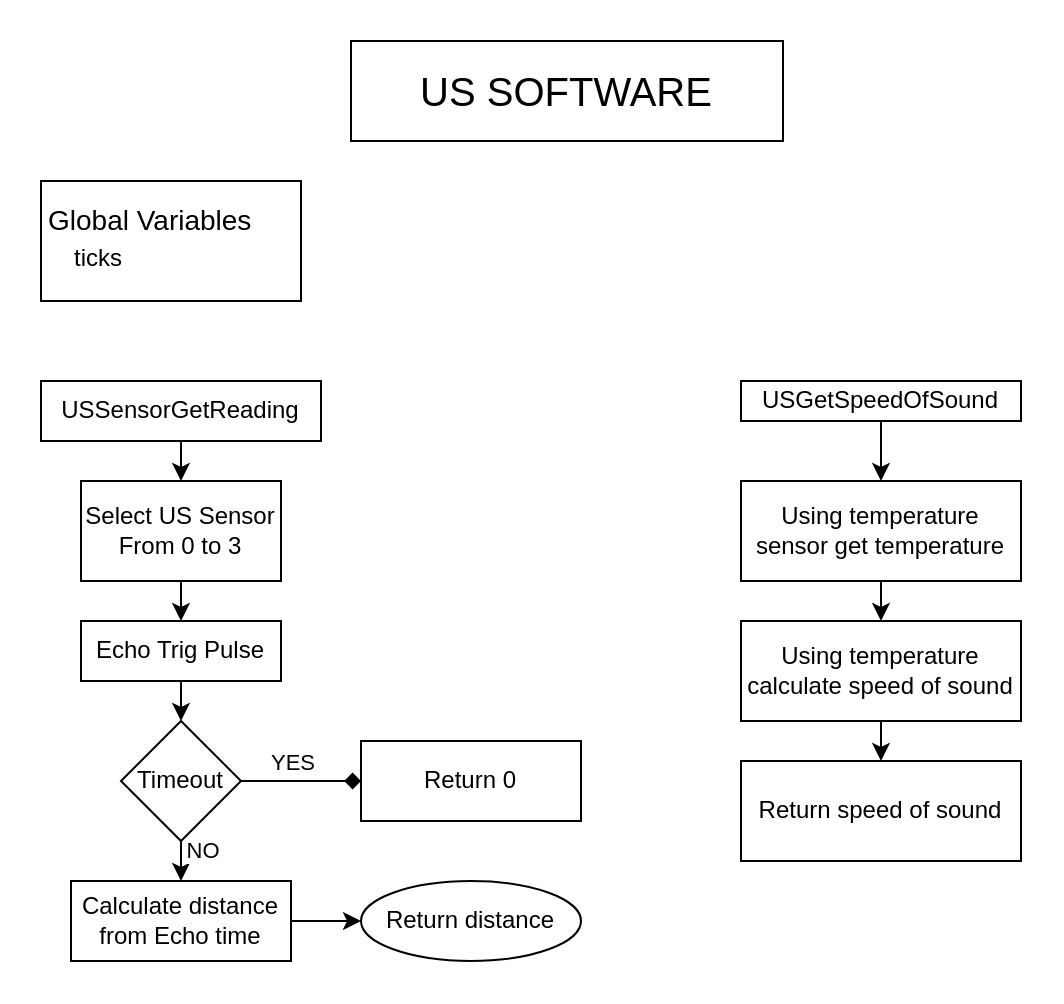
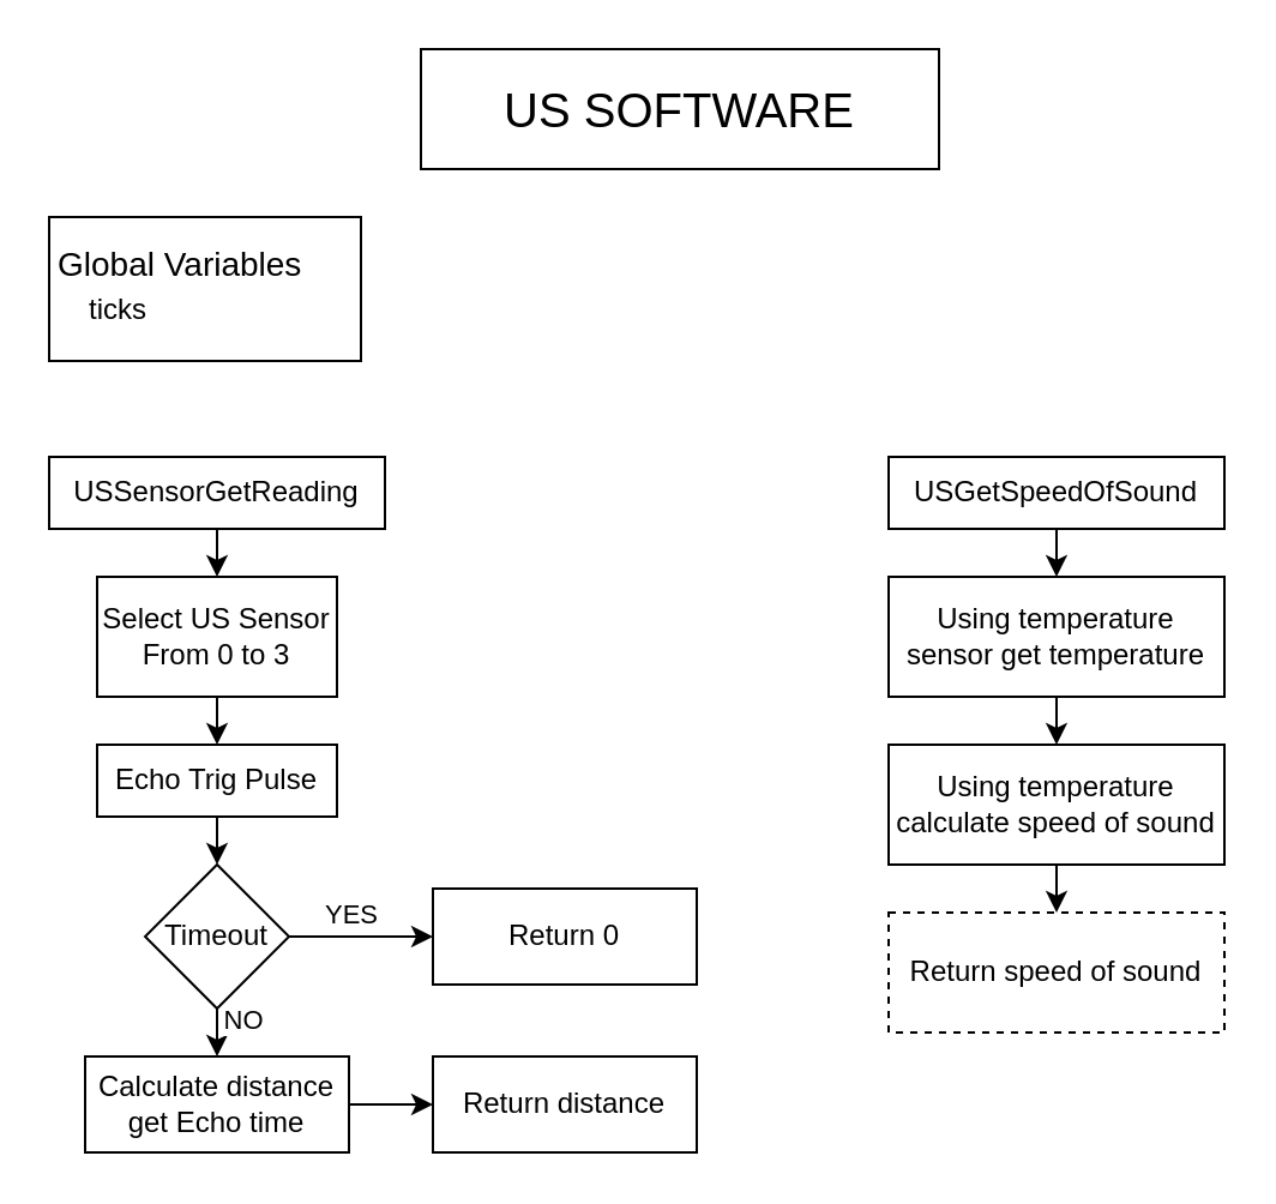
  <mxCell id="0" />
  <mxCell id="1" parent="0" />
  <mxCell id="2" value="&lt;font style=&quot;font-size: 20px;&quot;&gt;US SOFTWARE&lt;/font&gt;" style="rounded=0;whiteSpace=wrap;html=1;" parent="1" vertex="1"><mxGeometry x="175" y="20" width="216" height="50" as="geometry" /></mxCell>
  <mxCell id="3" style="edgeStyle=orthogonalEdgeStyle;rounded=0;orthogonalLoop=1;jettySize=auto;html=1;exitX=0.5;exitY=1;exitDx=0;exitDy=0;entryX=0.5;entryY=0;entryDx=0;entryDy=0;" edge="1" parent="1" source="4" target="6"><mxGeometry relative="1" as="geometry" /></mxCell>
  <mxCell id="4" value="USSensorGetReading" style="rounded=0;whiteSpace=wrap;html=1;container=0;" parent="1" vertex="1"><mxGeometry x="20" y="190" width="140" height="30" as="geometry" /></mxCell>
  <mxCell id="5" style="edgeStyle=orthogonalEdgeStyle;rounded=0;orthogonalLoop=1;jettySize=auto;html=1;exitX=0.5;exitY=1;exitDx=0;exitDy=0;entryX=0.5;entryY=0;entryDx=0;entryDy=0;" edge="1" parent="1" source="6" target="8"><mxGeometry relative="1" as="geometry" /></mxCell>
  <mxCell id="6" value="Select US Sensor&lt;div&gt;From 0 to 3&lt;/div&gt;" style="rounded=0;whiteSpace=wrap;html=1;" vertex="1" parent="1"><mxGeometry x="40" y="240" width="100" height="50" as="geometry" /></mxCell>
  <mxCell id="7" style="edgeStyle=orthogonalEdgeStyle;rounded=0;orthogonalLoop=1;jettySize=auto;html=1;exitX=0.5;exitY=1;exitDx=0;exitDy=0;entryX=0.5;entryY=0;entryDx=0;entryDy=0;" edge="1" parent="1" source="8" target="13"><mxGeometry relative="1" as="geometry" /></mxCell>
  <mxCell id="8" value="Echo Trig Pulse" style="rounded=0;whiteSpace=wrap;html=1;" vertex="1" parent="1"><mxGeometry x="40" y="310" width="100" height="30" as="geometry" /></mxCell>
  <mxCell id="9" style="edgeStyle=orthogonalEdgeStyle;rounded=0;orthogonalLoop=1;jettySize=auto;html=1;exitX=0.5;exitY=1;exitDx=0;exitDy=0;entryX=0.5;entryY=0;entryDx=0;entryDy=0;" edge="1" parent="1" source="13" target="15"><mxGeometry relative="1" as="geometry" /></mxCell>
  <mxCell id="10" value="NO" style="edgeLabel;html=1;align=center;verticalAlign=middle;resizable=0;points=[];" vertex="1" connectable="0" parent="9"><mxGeometry x="0.041" y="-2" relative="1" as="geometry"><mxPoint x="12" y="-6" as="offset" /></mxGeometry></mxCell>
- <mxCell id="11" style="edgeStyle=orthogonalEdgeStyle;rounded=0;orthogonalLoop=1;jettySize=auto;html=1;exitX=1;exitY=0.5;exitDx=0;exitDy=0;entryX=0;entryY=0.5;entryDx=0;entryDy=0;endArrow=diamond;" edge="1" parent="1" source="13" target="17"><mxGeometry relative="1" as="geometry" /></mxCell>
+ <mxCell id="11" style="edgeStyle=orthogonalEdgeStyle;rounded=0;orthogonalLoop=1;jettySize=auto;html=1;exitX=1;exitY=0.5;exitDx=0;exitDy=0;entryX=0;entryY=0.5;entryDx=0;entryDy=0;" edge="1" parent="1" source="13" target="17"><mxGeometry relative="1" as="geometry" /></mxCell>
  <mxCell id="12" value="YES" style="edgeLabel;html=1;align=center;verticalAlign=middle;resizable=0;points=[];" vertex="1" connectable="0" parent="11"><mxGeometry x="0.021" y="-1" relative="1" as="geometry"><mxPoint x="-6" y="-11" as="offset" /></mxGeometry></mxCell>
  <mxCell id="13" value="Timeout" style="rhombus;whiteSpace=wrap;html=1;" vertex="1" parent="1"><mxGeometry x="60" y="360" width="60" height="60" as="geometry" /></mxCell>
  <mxCell id="14" style="edgeStyle=orthogonalEdgeStyle;rounded=0;orthogonalLoop=1;jettySize=auto;html=1;exitX=1;exitY=0.5;exitDx=0;exitDy=0;entryX=0;entryY=0.5;entryDx=0;entryDy=0;" edge="1" parent="1" source="15" target="16"><mxGeometry relative="1" as="geometry" /></mxCell>
- <mxCell id="15" value="Calculate distance from Echo time" style="rounded=0;whiteSpace=wrap;html=1;" vertex="1" parent="1"><mxGeometry x="35" y="440" width="110" height="40" as="geometry" /></mxCell>
- <mxCell id="16" value="Return distance" style="ellipse;whiteSpace=wrap;html=1;" vertex="1" parent="1"><mxGeometry x="180" y="440" width="110" height="40" as="geometry" /></mxCell>
+ <mxCell id="15" value="Calculate distance get Echo time" style="rounded=0;whiteSpace=wrap;html=1;" vertex="1" parent="1"><mxGeometry x="35" y="440" width="110" height="40" as="geometry" /></mxCell>
+ <mxCell id="16" value="Return distance" style="rounded=0;whiteSpace=wrap;html=1;" vertex="1" parent="1"><mxGeometry x="180" y="440" width="110" height="40" as="geometry" /></mxCell>
  <mxCell id="17" value="Return 0" style="rounded=0;whiteSpace=wrap;html=1;" vertex="1" parent="1"><mxGeometry x="180" y="370" width="110" height="40" as="geometry" /></mxCell>
  <mxCell id="18" style="edgeStyle=orthogonalEdgeStyle;rounded=0;orthogonalLoop=1;jettySize=auto;html=1;exitX=0.5;exitY=1;exitDx=0;exitDy=0;entryX=0.5;entryY=0;entryDx=0;entryDy=0;" edge="1" parent="1" source="19" target="21"><mxGeometry relative="1" as="geometry" /></mxCell>
- <mxCell id="19" value="USGetSpeedOfSound" style="rounded=0;whiteSpace=wrap;html=1;container=0;" vertex="1" parent="1"><mxGeometry x="370" y="190" width="140" height="20" as="geometry" /></mxCell>
+ <mxCell id="19" value="USGetSpeedOfSound" style="rounded=0;whiteSpace=wrap;html=1;container=0;" vertex="1" parent="1"><mxGeometry x="370" y="190" width="140" height="30" as="geometry" /></mxCell>
  <mxCell id="20" style="edgeStyle=orthogonalEdgeStyle;rounded=0;orthogonalLoop=1;jettySize=auto;html=1;exitX=0.5;exitY=1;exitDx=0;exitDy=0;entryX=0.5;entryY=0;entryDx=0;entryDy=0;" edge="1" parent="1" source="21" target="23"><mxGeometry relative="1" as="geometry" /></mxCell>
  <mxCell id="21" value="Using temperature sensor get temperature" style="rounded=0;whiteSpace=wrap;html=1;" vertex="1" parent="1"><mxGeometry x="370" y="240" width="140" height="50" as="geometry" /></mxCell>
  <mxCell id="22" style="edgeStyle=orthogonalEdgeStyle;rounded=0;orthogonalLoop=1;jettySize=auto;html=1;exitX=0.5;exitY=1;exitDx=0;exitDy=0;entryX=0.5;entryY=0;entryDx=0;entryDy=0;" edge="1" parent="1" source="23" target="24"><mxGeometry relative="1" as="geometry" /></mxCell>
  <mxCell id="23" value="Using temperature calculate speed of sound" style="rounded=0;whiteSpace=wrap;html=1;" vertex="1" parent="1"><mxGeometry x="370" y="310" width="140" height="50" as="geometry" /></mxCell>
- <mxCell id="24" value="Return speed of sound" style="rounded=0;whiteSpace=wrap;html=1;" vertex="1" parent="1"><mxGeometry x="370" y="380" width="140" height="50" as="geometry" /></mxCell>
+ <mxCell id="24" value="Return speed of sound" style="rounded=0;whiteSpace=wrap;html=1;dashed=1;" vertex="1" parent="1"><mxGeometry x="370" y="380" width="140" height="50" as="geometry" /></mxCell>
  <mxCell id="25" value="" style="group" vertex="1" connectable="0" parent="1"><mxGeometry x="20" y="90" width="131" height="60" as="geometry" /></mxCell>
  <mxCell id="26" value="" style="rounded=0;whiteSpace=wrap;html=1;" parent="25" vertex="1"><mxGeometry width="130" height="60" as="geometry" /></mxCell>
  <mxCell id="27" value="&lt;font style=&quot;font-size: 14px;&quot;&gt;Global Variables&lt;/font&gt;" style="text;html=1;align=left;verticalAlign=middle;whiteSpace=wrap;rounded=0;" parent="25" vertex="1"><mxGeometry x="2.321" width="116.071" height="39.996" as="geometry" /></mxCell>
  <mxCell id="28" value="ticks" style="text;html=1;align=left;verticalAlign=middle;whiteSpace=wrap;rounded=0;" parent="25" vertex="1"><mxGeometry x="14.93" y="28.33" width="116.07" height="21.67" as="geometry" /></mxCell>
